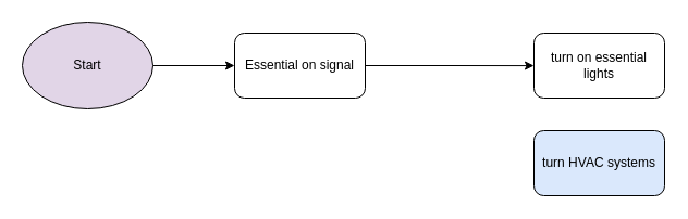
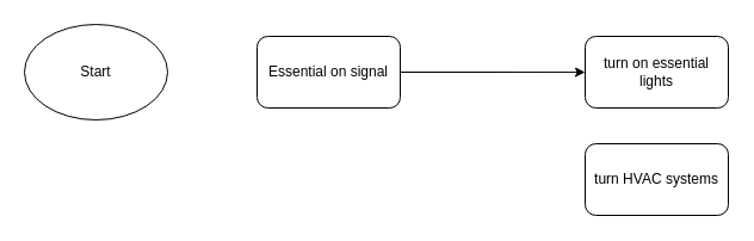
  <mxCell id="0" />
  <mxCell id="1" parent="0" />
- <mxCell id="2" style="edgeStyle=orthogonalEdgeStyle;rounded=0;orthogonalLoop=1;jettySize=auto;html=1;entryX=0;entryY=0.5;entryDx=0;entryDy=0;" edge="1" parent="1" source="3" target="5"><mxGeometry relative="1" as="geometry" /></mxCell>
- <mxCell id="3" value="Start" style="ellipse;whiteSpace=wrap;html=1;fillColor=#e1d5e7;" vertex="1" parent="1"><mxGeometry x="20" y="20" width="120" height="80" as="geometry" /></mxCell>
+ <mxCell id="3" value="Start" style="ellipse;whiteSpace=wrap;html=1;" vertex="1" parent="1"><mxGeometry x="20" y="20" width="120" height="80" as="geometry" /></mxCell>
  <mxCell id="4" style="edgeStyle=orthogonalEdgeStyle;rounded=0;orthogonalLoop=1;jettySize=auto;html=1;exitX=1;exitY=0.5;exitDx=0;exitDy=0;" edge="1" parent="1" source="5"><mxGeometry relative="1" as="geometry"><mxPoint x="490" y="60.095" as="targetPoint" /></mxGeometry></mxCell>
  <mxCell id="5" value="Essential on signal" style="rounded=1;whiteSpace=wrap;html=1;" vertex="1" parent="1"><mxGeometry x="215" y="30" width="120" height="60" as="geometry" /></mxCell>
  <mxCell id="6" value="turn on essential lights" style="rounded=1;whiteSpace=wrap;html=1;" vertex="1" parent="1"><mxGeometry x="490" y="30" width="120" height="60" as="geometry" /></mxCell>
- <mxCell id="7" value="turn HVAC systems" style="rounded=1;whiteSpace=wrap;html=1;fillColor=#dae8fc;" vertex="1" parent="1"><mxGeometry x="490" y="120" width="120" height="60" as="geometry" /></mxCell>
+ <mxCell id="7" value="turn HVAC systems" style="rounded=1;whiteSpace=wrap;html=1;" vertex="1" parent="1"><mxGeometry x="490" y="120" width="120" height="60" as="geometry" /></mxCell>
